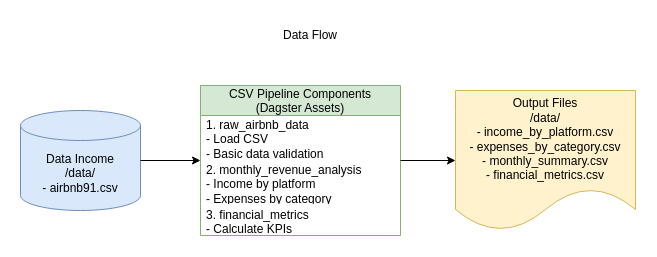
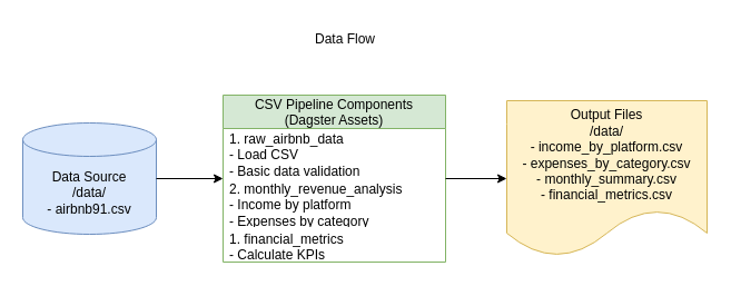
  <mxCell id="0" />
  <mxCell id="1" parent="0" />
- <mxCell id="2" value="Data Income&#10;/data/&#10;- airbnb91.csv" style="shape=cylinder3;whiteSpace=wrap;html=1;boundedLbl=1;backgroundOutline=1;size=15;fillColor=#dae8fc;strokeColor=#6c8ebf;" parent="1" vertex="1"><mxGeometry x="20" y="110" width="120" height="100" as="geometry" /></mxCell>
+ <mxCell id="2" value="Data Source&#10;/data/&#10;- airbnb91.csv" style="shape=cylinder3;whiteSpace=wrap;html=1;boundedLbl=1;backgroundOutline=1;size=15;fillColor=#dae8fc;strokeColor=#6c8ebf;" parent="1" vertex="1"><mxGeometry x="20" y="110" width="120" height="100" as="geometry" /></mxCell>
  <mxCell id="3" value="CSV Pipeline Components&#10;(Dagster Assets)" style="swimlane;fontStyle=0;childLayout=stackLayout;horizontal=1;startSize=30;horizontalStack=0;resizeParent=1;resizeParentMax=0;resizeLast=0;collapsible=1;marginBottom=0;fillColor=#d5e8d4;strokeColor=#82b366;" parent="1" vertex="1"><mxGeometry x="200" y="85" width="200" height="150" as="geometry"><mxRectangle x="330" y="230" width="140" height="30" as="alternateBounds" /></mxGeometry></mxCell>
  <mxCell id="4" value="1. raw_airbnb_data&#10;   - Load CSV&#10;   - Basic data validation" style="text;strokeColor=none;fillColor=none;align=left;verticalAlign=middle;spacingLeft=4;spacingRight=4;overflow=hidden;points=[[0,0.5],[1,0.5]];portConstraint=eastwest;rotatable=0;whiteSpace=wrap;" parent="3" vertex="1"><mxGeometry y="30" width="200" height="45" as="geometry" /></mxCell>
  <mxCell id="5" value="2. monthly_revenue_analysis&#10;   - Income by platform&#10;   - Expenses by category" style="text;strokeColor=none;fillColor=none;align=left;verticalAlign=middle;spacingLeft=4;spacingRight=4;overflow=hidden;points=[[0,0.5],[1,0.5]];portConstraint=eastwest;rotatable=0;whiteSpace=wrap;" parent="3" vertex="1"><mxGeometry y="75" width="200" height="45" as="geometry" /></mxCell>
- <mxCell id="6" value="3. financial_metrics&#10;   - Calculate KPIs" style="text;strokeColor=none;fillColor=none;align=left;verticalAlign=middle;spacingLeft=4;spacingRight=4;overflow=hidden;points=[[0,0.5],[1,0.5]];portConstraint=eastwest;rotatable=0;whiteSpace=wrap;" parent="3" vertex="1"><mxGeometry y="120" width="200" height="30" as="geometry" /></mxCell>
+ <mxCell id="6" value="1. financial_metrics&#10;   - Calculate KPIs" style="text;strokeColor=none;fillColor=none;align=left;verticalAlign=middle;spacingLeft=4;spacingRight=4;overflow=hidden;points=[[0,0.5],[1,0.5]];portConstraint=eastwest;rotatable=0;whiteSpace=wrap;" parent="3" vertex="1"><mxGeometry y="120" width="200" height="30" as="geometry" /></mxCell>
  <mxCell id="7" value="Output Files&#10;/data/&#10;- income_by_platform.csv&#10;- expenses_by_category.csv&#10;- monthly_summary.csv&#10;- financial_metrics.csv" style="shape=document;whiteSpace=wrap;html=1;boundedLbl=1;fillColor=#fff2cc;strokeColor=#d6b656;" parent="1" vertex="1"><mxGeometry x="455" y="90" width="180" height="140" as="geometry" /></mxCell>
  <mxCell id="8" value="" style="endArrow=classic;html=1;exitX=1;exitY=0.5;exitDx=0;exitDy=0;exitPerimeter=0;entryX=0;entryY=0.5;entryDx=0;entryDy=0;" parent="1" source="2" target="3" edge="1"><mxGeometry width="50" height="50" relative="1" as="geometry" /></mxCell>
  <mxCell id="9" value="" style="endArrow=classic;html=1;exitX=1;exitY=0.5;exitDx=0;exitDy=0;entryX=0;entryY=0.5;entryDx=0;entryDy=0;" parent="1" source="3" target="7" edge="1"><mxGeometry width="50" height="50" relative="1" as="geometry" /></mxCell>
  <mxCell id="10" value="Data Flow" style="text;html=1;strokeColor=none;fillColor=none;align=center;verticalAlign=middle;whiteSpace=wrap;rounded=0;" parent="1" vertex="1"><mxGeometry x="280" y="20" width="60" height="30" as="geometry" /></mxCell>
